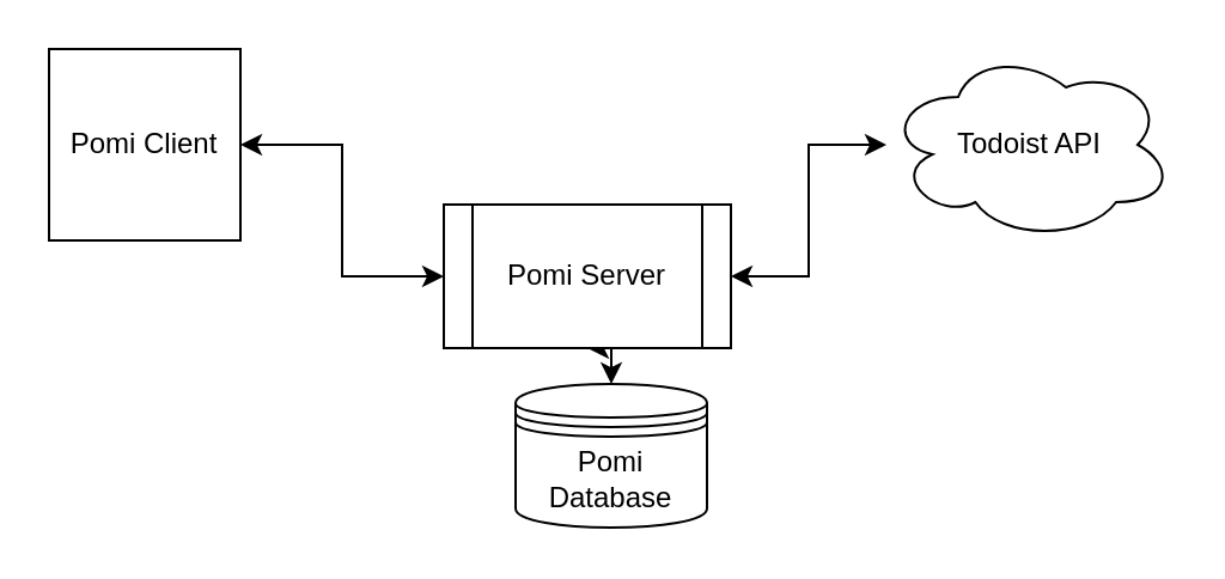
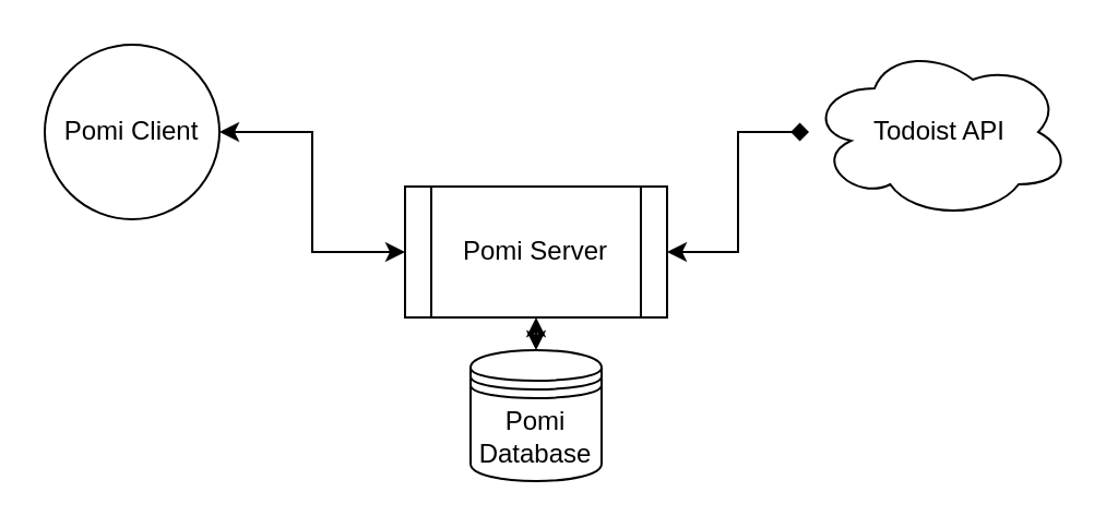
  <mxCell id="0" />
  <mxCell id="1" parent="0" />
- <mxCell id="2" value="Pomi Database" style="shape=datastore;whiteSpace=wrap;html=1;" vertex="1" parent="1"><mxGeometry x="215" y="160" width="80" height="60" as="geometry" /></mxCell>
+ <mxCell id="2" value="Pomi Database" style="shape=datastore;whiteSpace=wrap;html=1;" vertex="1" parent="1"><mxGeometry x="215" y="160" width="60" height="60" as="geometry" /></mxCell>
  <mxCell id="3" value="Todoist API" style="ellipse;shape=cloud;whiteSpace=wrap;html=1;" vertex="1" parent="1"><mxGeometry x="370" y="20" width="120" height="80" as="geometry" /></mxCell>
- <mxCell id="4" style="edgeStyle=orthogonalEdgeStyle;rounded=0;orthogonalLoop=1;jettySize=auto;html=1;exitX=1;exitY=0.5;exitDx=0;exitDy=0;startArrow=classic;startFill=1;" edge="1" parent="1" source="6" target="3"><mxGeometry relative="1" as="geometry" /></mxCell>
+ <mxCell id="4" style="edgeStyle=orthogonalEdgeStyle;rounded=0;orthogonalLoop=1;jettySize=auto;html=1;exitX=1;exitY=0.5;exitDx=0;exitDy=0;startArrow=classic;startFill=1;endArrow=diamond;" edge="1" parent="1" source="6" target="3"><mxGeometry relative="1" as="geometry" /></mxCell>
  <mxCell id="5" style="edgeStyle=orthogonalEdgeStyle;rounded=0;orthogonalLoop=1;jettySize=auto;html=1;exitX=0.5;exitY=1;exitDx=0;exitDy=0;entryX=0.5;entryY=0;entryDx=0;entryDy=0;startArrow=classic;startFill=1;" edge="1" parent="1" source="6" target="2"><mxGeometry relative="1" as="geometry" /></mxCell>
  <mxCell id="6" value="Pomi Server" style="shape=process;whiteSpace=wrap;html=1;backgroundOutline=1;" vertex="1" parent="1"><mxGeometry x="185" y="85" width="120" height="60" as="geometry" /></mxCell>
  <mxCell id="7" style="edgeStyle=orthogonalEdgeStyle;rounded=0;orthogonalLoop=1;jettySize=auto;html=1;exitX=1;exitY=0.5;exitDx=0;exitDy=0;entryX=0;entryY=0.5;entryDx=0;entryDy=0;startArrow=classic;startFill=1;" edge="1" parent="1" source="8" target="6"><mxGeometry relative="1" as="geometry" /></mxCell>
- <mxCell id="8" value="Pomi Client" style="whiteSpace=wrap;html=1;aspect=fixed;" vertex="1" parent="1"><mxGeometry x="20" y="20" width="80" height="80" as="geometry" /></mxCell>
+ <mxCell id="8" value="Pomi Client" style="ellipse;whiteSpace=wrap;html=1;aspect=fixed;" vertex="1" parent="1"><mxGeometry x="20" y="20" width="80" height="80" as="geometry" /></mxCell>
